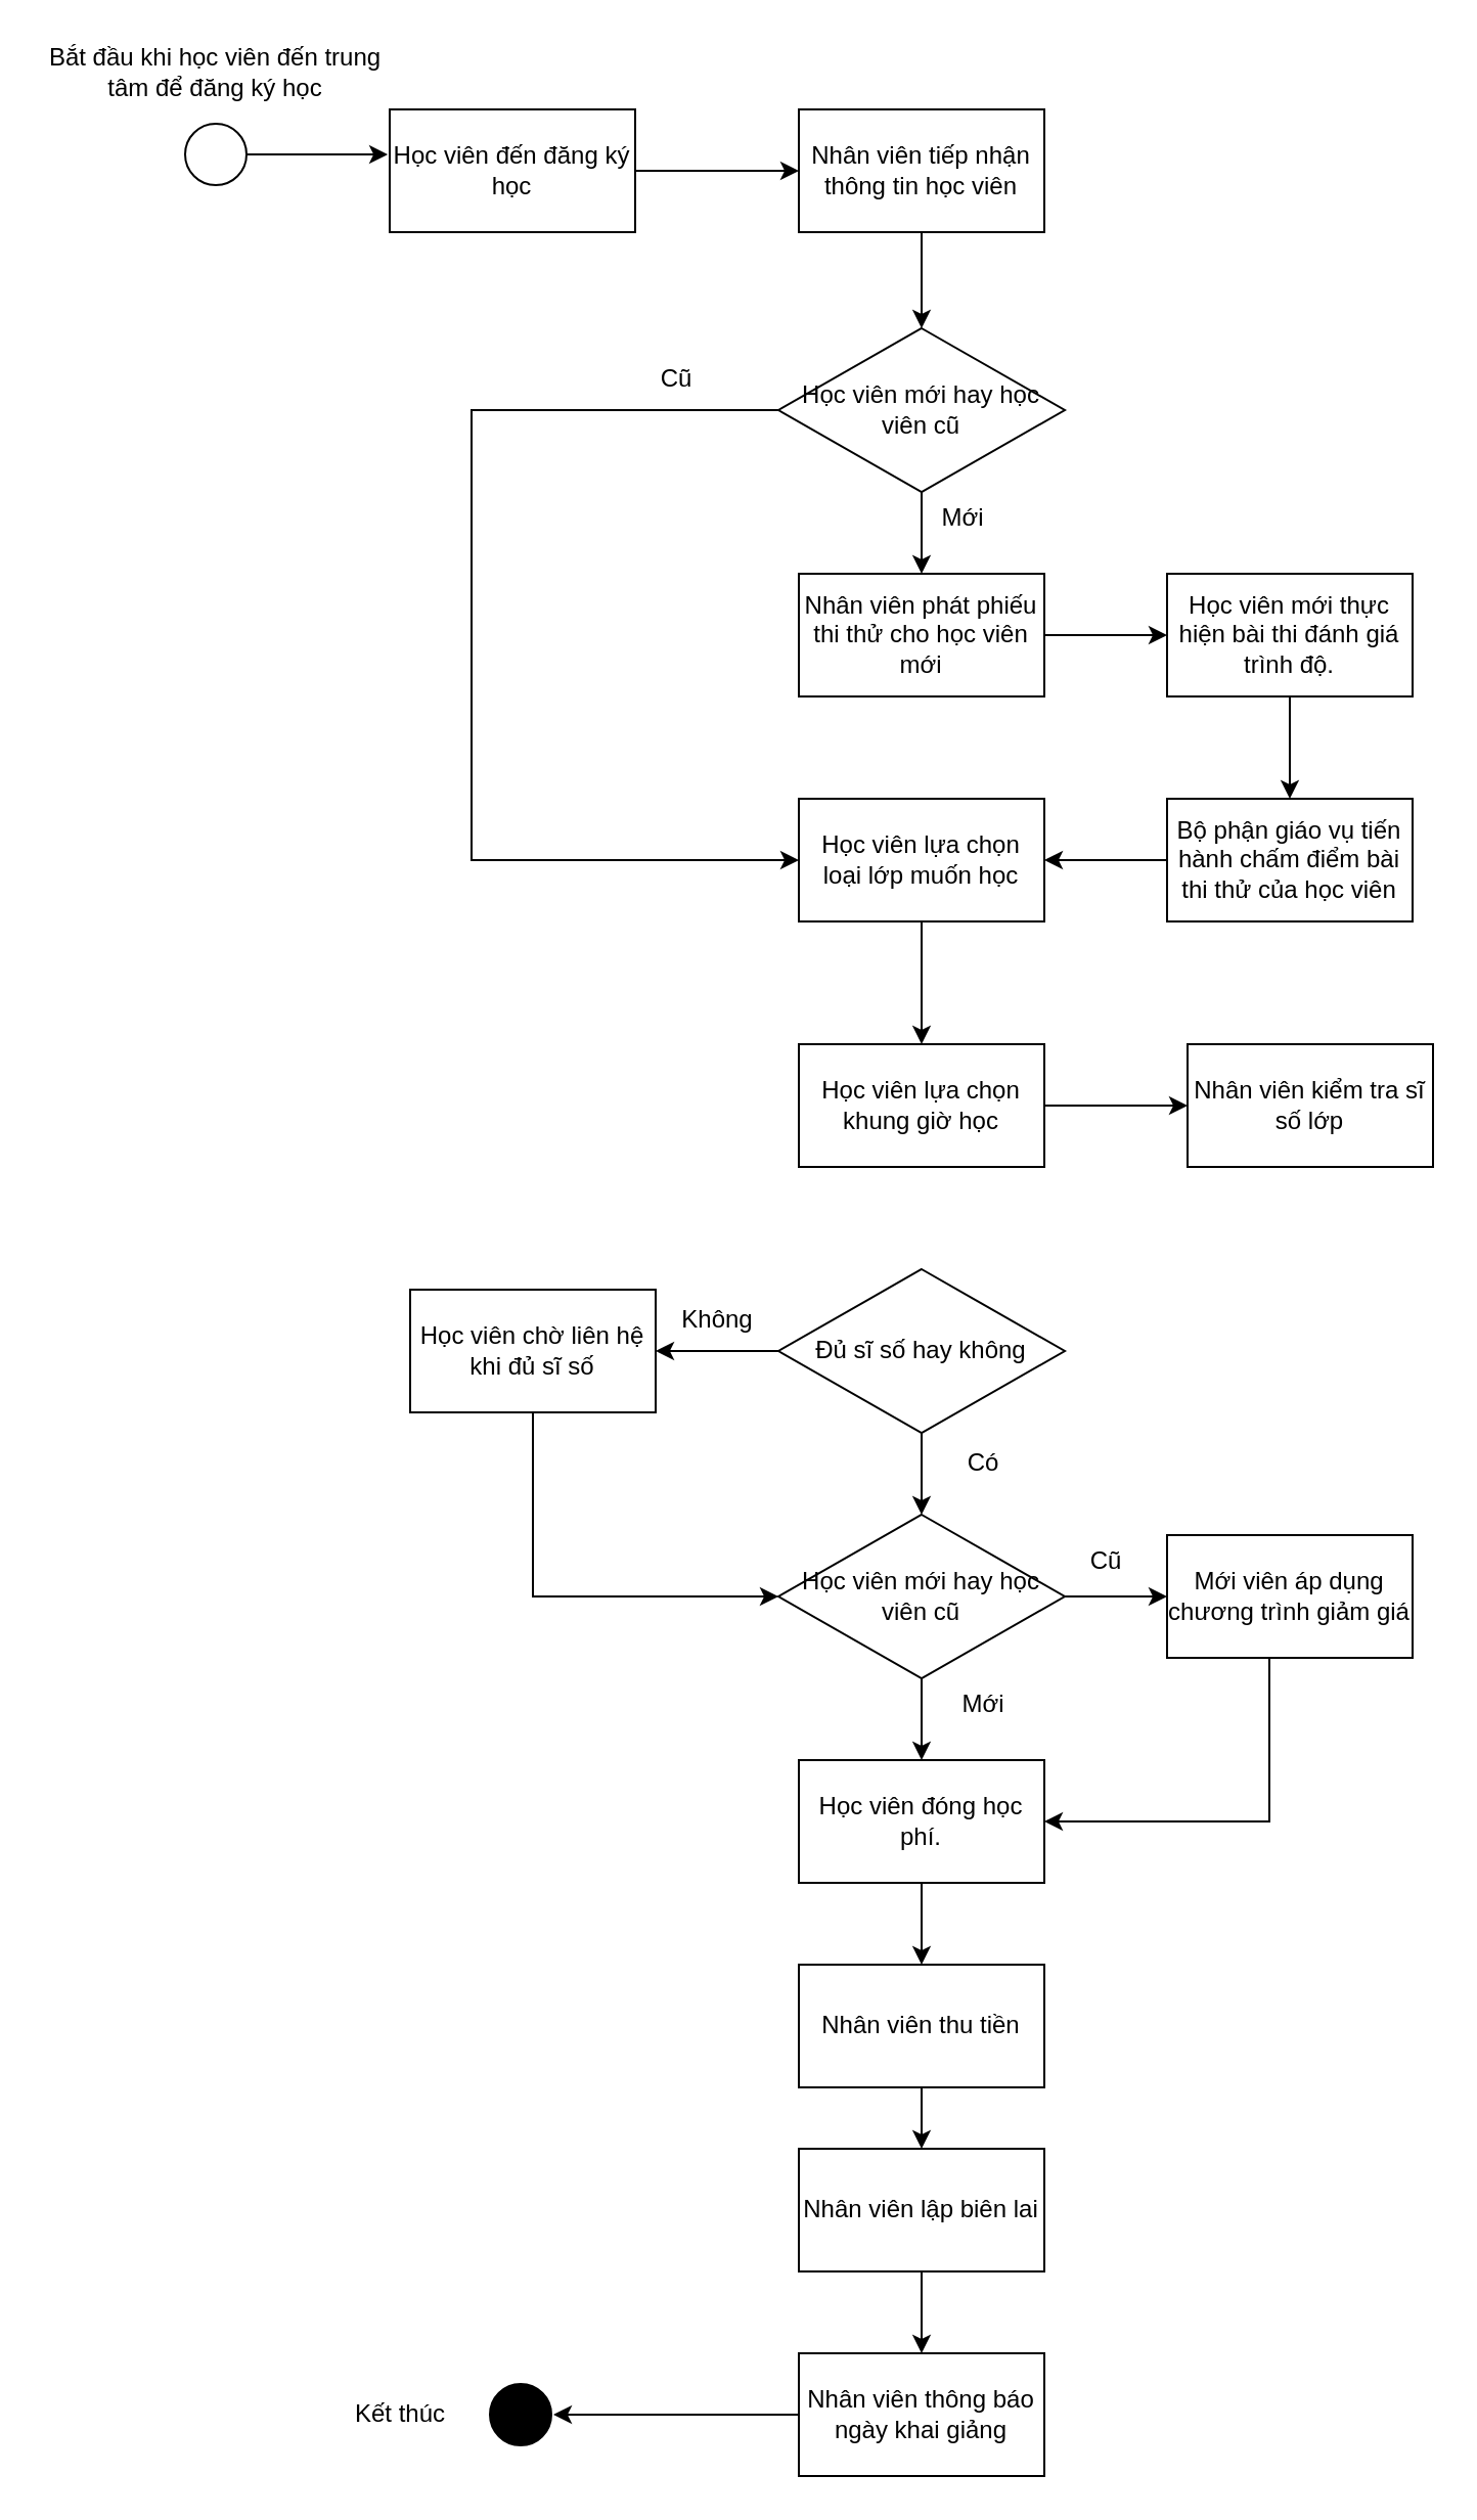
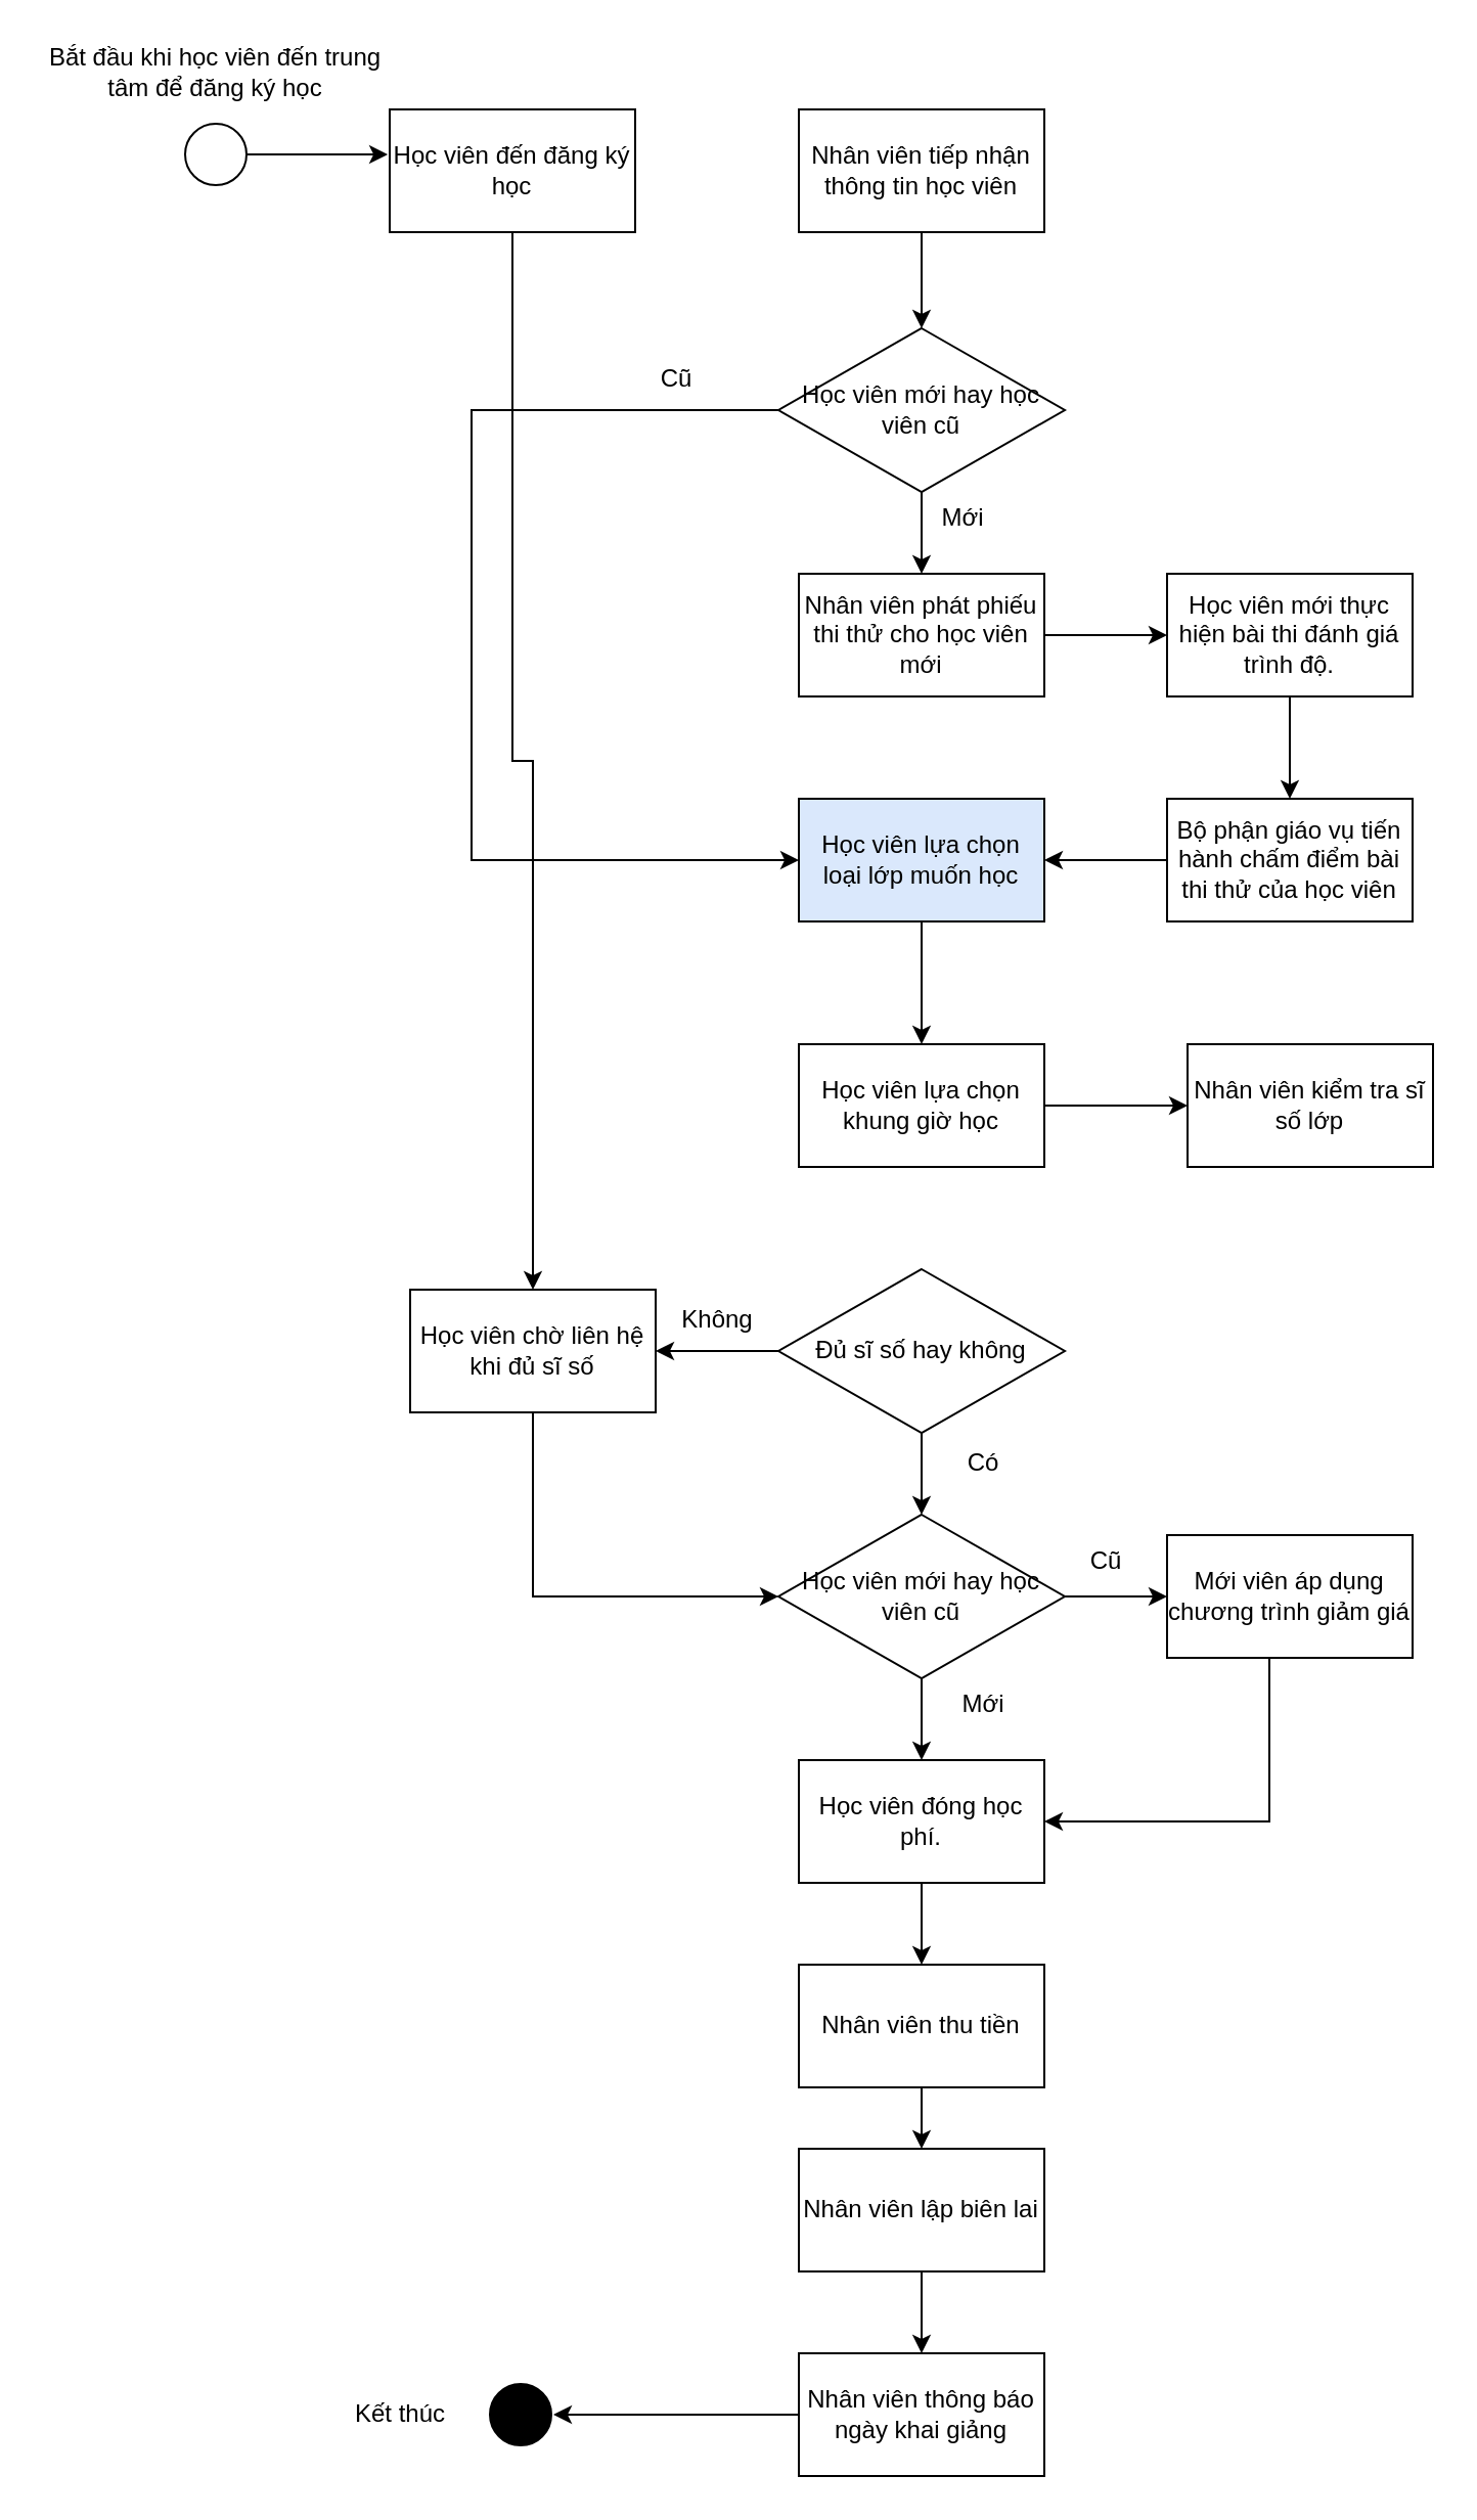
  <mxCell id="0" />
  <mxCell id="1" parent="0" />
- <mxCell id="2" value="" style="edgeStyle=orthogonalEdgeStyle;rounded=0;orthogonalLoop=1;jettySize=auto;html=1;" edge="1" parent="1" source="3" target="9"><mxGeometry relative="1" as="geometry" /></mxCell>
+ <mxCell id="2" value="" style="edgeStyle=orthogonalEdgeStyle;rounded=0;orthogonalLoop=1;jettySize=auto;html=1;" edge="1" parent="1" source="3" target="35"><mxGeometry relative="1" as="geometry" /></mxCell>
  <mxCell id="3" value="Học viên đến đăng ký học" style="rounded=0;whiteSpace=wrap;html=1;" vertex="1" parent="1"><mxGeometry x="190" y="53" width="120" height="60" as="geometry" /></mxCell>
  <mxCell id="4" style="edgeStyle=orthogonalEdgeStyle;rounded=0;orthogonalLoop=1;jettySize=auto;html=1;entryX=-0.008;entryY=0.367;entryDx=0;entryDy=0;entryPerimeter=0;" edge="1" parent="1" source="5" target="3"><mxGeometry relative="1" as="geometry"><mxPoint x="180" y="75" as="targetPoint" /></mxGeometry></mxCell>
  <mxCell id="5" value="" style="ellipse;whiteSpace=wrap;html=1;aspect=fixed;" vertex="1" parent="1"><mxGeometry x="90" y="60" width="30" height="30" as="geometry" /></mxCell>
  <mxCell id="6" value="" style="ellipse;whiteSpace=wrap;html=1;aspect=fixed;strokeColor=#000000;fillColor=#000000;" vertex="1" parent="1"><mxGeometry x="239" y="1165" width="30" height="30" as="geometry" /></mxCell>
  <mxCell id="7" value="Bắt đầu khi học viên đến trung tâm để đăng ký học" style="text;html=1;align=center;verticalAlign=middle;whiteSpace=wrap;rounded=0;" vertex="1" parent="1"><mxGeometry x="20" y="20" width="170" height="30" as="geometry" /></mxCell>
  <mxCell id="8" value="" style="edgeStyle=orthogonalEdgeStyle;rounded=0;orthogonalLoop=1;jettySize=auto;html=1;" edge="1" parent="1" source="9" target="12"><mxGeometry relative="1" as="geometry" /></mxCell>
  <mxCell id="9" value="Nhân viên tiếp nhận thông tin học viên" style="rounded=0;whiteSpace=wrap;html=1;" vertex="1" parent="1"><mxGeometry x="390" y="53" width="120" height="60" as="geometry" /></mxCell>
  <mxCell id="10" value="" style="edgeStyle=orthogonalEdgeStyle;rounded=0;orthogonalLoop=1;jettySize=auto;html=1;" edge="1" parent="1" source="12" target="14"><mxGeometry relative="1" as="geometry" /></mxCell>
  <mxCell id="11" style="edgeStyle=orthogonalEdgeStyle;rounded=0;orthogonalLoop=1;jettySize=auto;html=1;entryX=0;entryY=0.5;entryDx=0;entryDy=0;" edge="1" parent="1" source="12" target="21"><mxGeometry relative="1" as="geometry"><Array as="points"><mxPoint x="230" y="200" /><mxPoint x="230" y="420" /></Array></mxGeometry></mxCell>
  <mxCell id="12" value="Học viên mới hay học viên cũ" style="rhombus;whiteSpace=wrap;html=1;" vertex="1" parent="1"><mxGeometry x="380" y="160" width="140" height="80" as="geometry" /></mxCell>
  <mxCell id="13" value="" style="edgeStyle=orthogonalEdgeStyle;rounded=0;orthogonalLoop=1;jettySize=auto;html=1;" edge="1" parent="1" source="14" target="16"><mxGeometry relative="1" as="geometry" /></mxCell>
  <mxCell id="14" value="Nhân viên phát phiếu thi thử cho học viên mới" style="rounded=0;whiteSpace=wrap;html=1;" vertex="1" parent="1"><mxGeometry x="390" y="280" width="120" height="60" as="geometry" /></mxCell>
  <mxCell id="15" value="" style="edgeStyle=orthogonalEdgeStyle;rounded=0;orthogonalLoop=1;jettySize=auto;html=1;" edge="1" parent="1" source="16" target="18"><mxGeometry relative="1" as="geometry" /></mxCell>
  <mxCell id="16" value=" Học viên mới thực hiện bài thi đánh giá trình độ." style="rounded=0;whiteSpace=wrap;html=1;" vertex="1" parent="1"><mxGeometry x="570" y="280" width="120" height="60" as="geometry" /></mxCell>
  <mxCell id="17" value="" style="edgeStyle=orthogonalEdgeStyle;rounded=0;orthogonalLoop=1;jettySize=auto;html=1;" edge="1" parent="1" source="18" target="21"><mxGeometry relative="1" as="geometry" /></mxCell>
  <mxCell id="18" value=" Bộ phận giáo vụ tiến hành chấm điểm bài thi thử của học viên" style="rounded=0;whiteSpace=wrap;html=1;" vertex="1" parent="1"><mxGeometry x="570" y="390" width="120" height="60" as="geometry" /></mxCell>
  <mxCell id="19" value="Mới" style="text;html=1;align=center;verticalAlign=middle;resizable=0;points=[];autosize=1;strokeColor=none;fillColor=none;" vertex="1" parent="1"><mxGeometry x="450" y="238" width="40" height="30" as="geometry" /></mxCell>
  <mxCell id="20" value="" style="edgeStyle=orthogonalEdgeStyle;rounded=0;orthogonalLoop=1;jettySize=auto;html=1;" edge="1" parent="1" source="21" target="24"><mxGeometry relative="1" as="geometry" /></mxCell>
- <mxCell id="21" value=" Học viên lựa chọn loại lớp muốn học" style="rounded=0;whiteSpace=wrap;html=1;" vertex="1" parent="1"><mxGeometry x="390" y="390" width="120" height="60" as="geometry" /></mxCell>
+ <mxCell id="21" value=" Học viên lựa chọn loại lớp muốn học" style="rounded=0;whiteSpace=wrap;html=1;fillColor=#dae8fc;" vertex="1" parent="1"><mxGeometry x="390" y="390" width="120" height="60" as="geometry" /></mxCell>
  <mxCell id="22" value="Cũ" style="text;html=1;align=center;verticalAlign=middle;resizable=0;points=[];autosize=1;strokeColor=none;fillColor=none;" vertex="1" parent="1"><mxGeometry x="310" y="170" width="40" height="30" as="geometry" /></mxCell>
  <mxCell id="23" value="" style="edgeStyle=orthogonalEdgeStyle;rounded=0;orthogonalLoop=1;jettySize=auto;html=1;" edge="1" parent="1" source="24" target="25"><mxGeometry relative="1" as="geometry" /></mxCell>
  <mxCell id="24" value=" Học viên lựa chọn khung giờ học" style="rounded=0;whiteSpace=wrap;html=1;" vertex="1" parent="1"><mxGeometry x="390" y="510" width="120" height="60" as="geometry" /></mxCell>
  <mxCell id="25" value="Nhân viên kiểm tra sĩ số lớp" style="rounded=0;whiteSpace=wrap;html=1;" vertex="1" parent="1"><mxGeometry x="580" y="510" width="120" height="60" as="geometry" /></mxCell>
  <mxCell id="26" style="edgeStyle=orthogonalEdgeStyle;rounded=0;orthogonalLoop=1;jettySize=auto;html=1;entryX=1;entryY=0.5;entryDx=0;entryDy=0;" edge="1" parent="1" source="28" target="35"><mxGeometry relative="1" as="geometry" /></mxCell>
  <mxCell id="27" value="" style="edgeStyle=orthogonalEdgeStyle;rounded=0;orthogonalLoop=1;jettySize=auto;html=1;" edge="1" parent="1" source="28" target="44"><mxGeometry relative="1" as="geometry" /></mxCell>
  <mxCell id="28" value="Đủ sĩ số hay không" style="rhombus;whiteSpace=wrap;html=1;" vertex="1" parent="1"><mxGeometry x="380" y="620" width="140" height="80" as="geometry" /></mxCell>
  <mxCell id="29" value="" style="edgeStyle=orthogonalEdgeStyle;rounded=0;orthogonalLoop=1;jettySize=auto;html=1;" edge="1" parent="1" source="30" target="33"><mxGeometry relative="1" as="geometry" /></mxCell>
  <mxCell id="30" value=" Học viên đóng học phí." style="rounded=0;whiteSpace=wrap;html=1;" vertex="1" parent="1"><mxGeometry x="390" y="860" width="120" height="60" as="geometry" /></mxCell>
  <mxCell id="31" value="Có" style="text;html=1;align=center;verticalAlign=middle;resizable=0;points=[];autosize=1;strokeColor=none;fillColor=none;" vertex="1" parent="1"><mxGeometry x="460" y="700" width="40" height="30" as="geometry" /></mxCell>
  <mxCell id="32" value="" style="edgeStyle=orthogonalEdgeStyle;rounded=0;orthogonalLoop=1;jettySize=auto;html=1;" edge="1" parent="1" source="33" target="38"><mxGeometry relative="1" as="geometry" /></mxCell>
  <mxCell id="33" value=" Nhân viên thu tiền" style="rounded=0;whiteSpace=wrap;html=1;" vertex="1" parent="1"><mxGeometry x="390" y="960" width="120" height="60" as="geometry" /></mxCell>
  <mxCell id="34" style="edgeStyle=orthogonalEdgeStyle;rounded=0;orthogonalLoop=1;jettySize=auto;html=1;entryX=0;entryY=0.5;entryDx=0;entryDy=0;" edge="1" parent="1" source="35" target="44"><mxGeometry relative="1" as="geometry"><Array as="points"><mxPoint x="260" y="780" /></Array></mxGeometry></mxCell>
  <mxCell id="35" value=" Học viên chờ liên hệ khi đủ sĩ số" style="rounded=0;whiteSpace=wrap;html=1;" vertex="1" parent="1"><mxGeometry x="200" y="630" width="120" height="60" as="geometry" /></mxCell>
  <mxCell id="36" value="Không" style="text;html=1;align=center;verticalAlign=middle;resizable=0;points=[];autosize=1;strokeColor=none;fillColor=none;" vertex="1" parent="1"><mxGeometry x="320" y="630" width="60" height="30" as="geometry" /></mxCell>
  <mxCell id="37" value="" style="edgeStyle=orthogonalEdgeStyle;rounded=0;orthogonalLoop=1;jettySize=auto;html=1;" edge="1" parent="1" source="38" target="40"><mxGeometry relative="1" as="geometry" /></mxCell>
  <mxCell id="38" value="Nhân viên lập biên lai" style="rounded=0;whiteSpace=wrap;html=1;" vertex="1" parent="1"><mxGeometry x="390" y="1050" width="120" height="60" as="geometry" /></mxCell>
  <mxCell id="39" style="edgeStyle=orthogonalEdgeStyle;rounded=0;orthogonalLoop=1;jettySize=auto;html=1;" edge="1" parent="1" source="40"><mxGeometry relative="1" as="geometry"><mxPoint x="270" y="1180" as="targetPoint" /></mxGeometry></mxCell>
  <mxCell id="40" value="Nhân viên thông báo ngày khai giảng" style="rounded=0;whiteSpace=wrap;html=1;" vertex="1" parent="1"><mxGeometry x="390" y="1150" width="120" height="60" as="geometry" /></mxCell>
  <mxCell id="41" value="Kết thúc" style="text;html=1;align=center;verticalAlign=middle;resizable=0;points=[];autosize=1;strokeColor=none;fillColor=none;" vertex="1" parent="1"><mxGeometry x="160" y="1165" width="70" height="30" as="geometry" /></mxCell>
  <mxCell id="42" value="" style="edgeStyle=orthogonalEdgeStyle;rounded=0;orthogonalLoop=1;jettySize=auto;html=1;" edge="1" parent="1" source="44" target="30"><mxGeometry relative="1" as="geometry" /></mxCell>
  <mxCell id="43" value="" style="edgeStyle=orthogonalEdgeStyle;rounded=0;orthogonalLoop=1;jettySize=auto;html=1;" edge="1" parent="1" source="44" target="47"><mxGeometry relative="1" as="geometry" /></mxCell>
  <mxCell id="44" value="Học viên mới hay học viên cũ" style="rhombus;whiteSpace=wrap;html=1;" vertex="1" parent="1"><mxGeometry x="380" y="740" width="140" height="80" as="geometry" /></mxCell>
  <mxCell id="45" value="Mới" style="text;html=1;align=center;verticalAlign=middle;resizable=0;points=[];autosize=1;strokeColor=none;fillColor=none;" vertex="1" parent="1"><mxGeometry x="460" y="818" width="40" height="30" as="geometry" /></mxCell>
  <mxCell id="46" style="edgeStyle=orthogonalEdgeStyle;rounded=0;orthogonalLoop=1;jettySize=auto;html=1;entryX=1;entryY=0.5;entryDx=0;entryDy=0;" edge="1" parent="1" source="47" target="30"><mxGeometry relative="1" as="geometry"><Array as="points"><mxPoint x="620" y="890" /></Array></mxGeometry></mxCell>
  <mxCell id="47" value="Mới viên áp dụng chương trình giảm giá" style="rounded=0;whiteSpace=wrap;html=1;" vertex="1" parent="1"><mxGeometry x="570" y="750" width="120" height="60" as="geometry" /></mxCell>
  <mxCell id="48" value="Cũ" style="text;html=1;align=center;verticalAlign=middle;resizable=0;points=[];autosize=1;strokeColor=none;fillColor=none;" vertex="1" parent="1"><mxGeometry x="520" y="748" width="40" height="30" as="geometry" /></mxCell>
